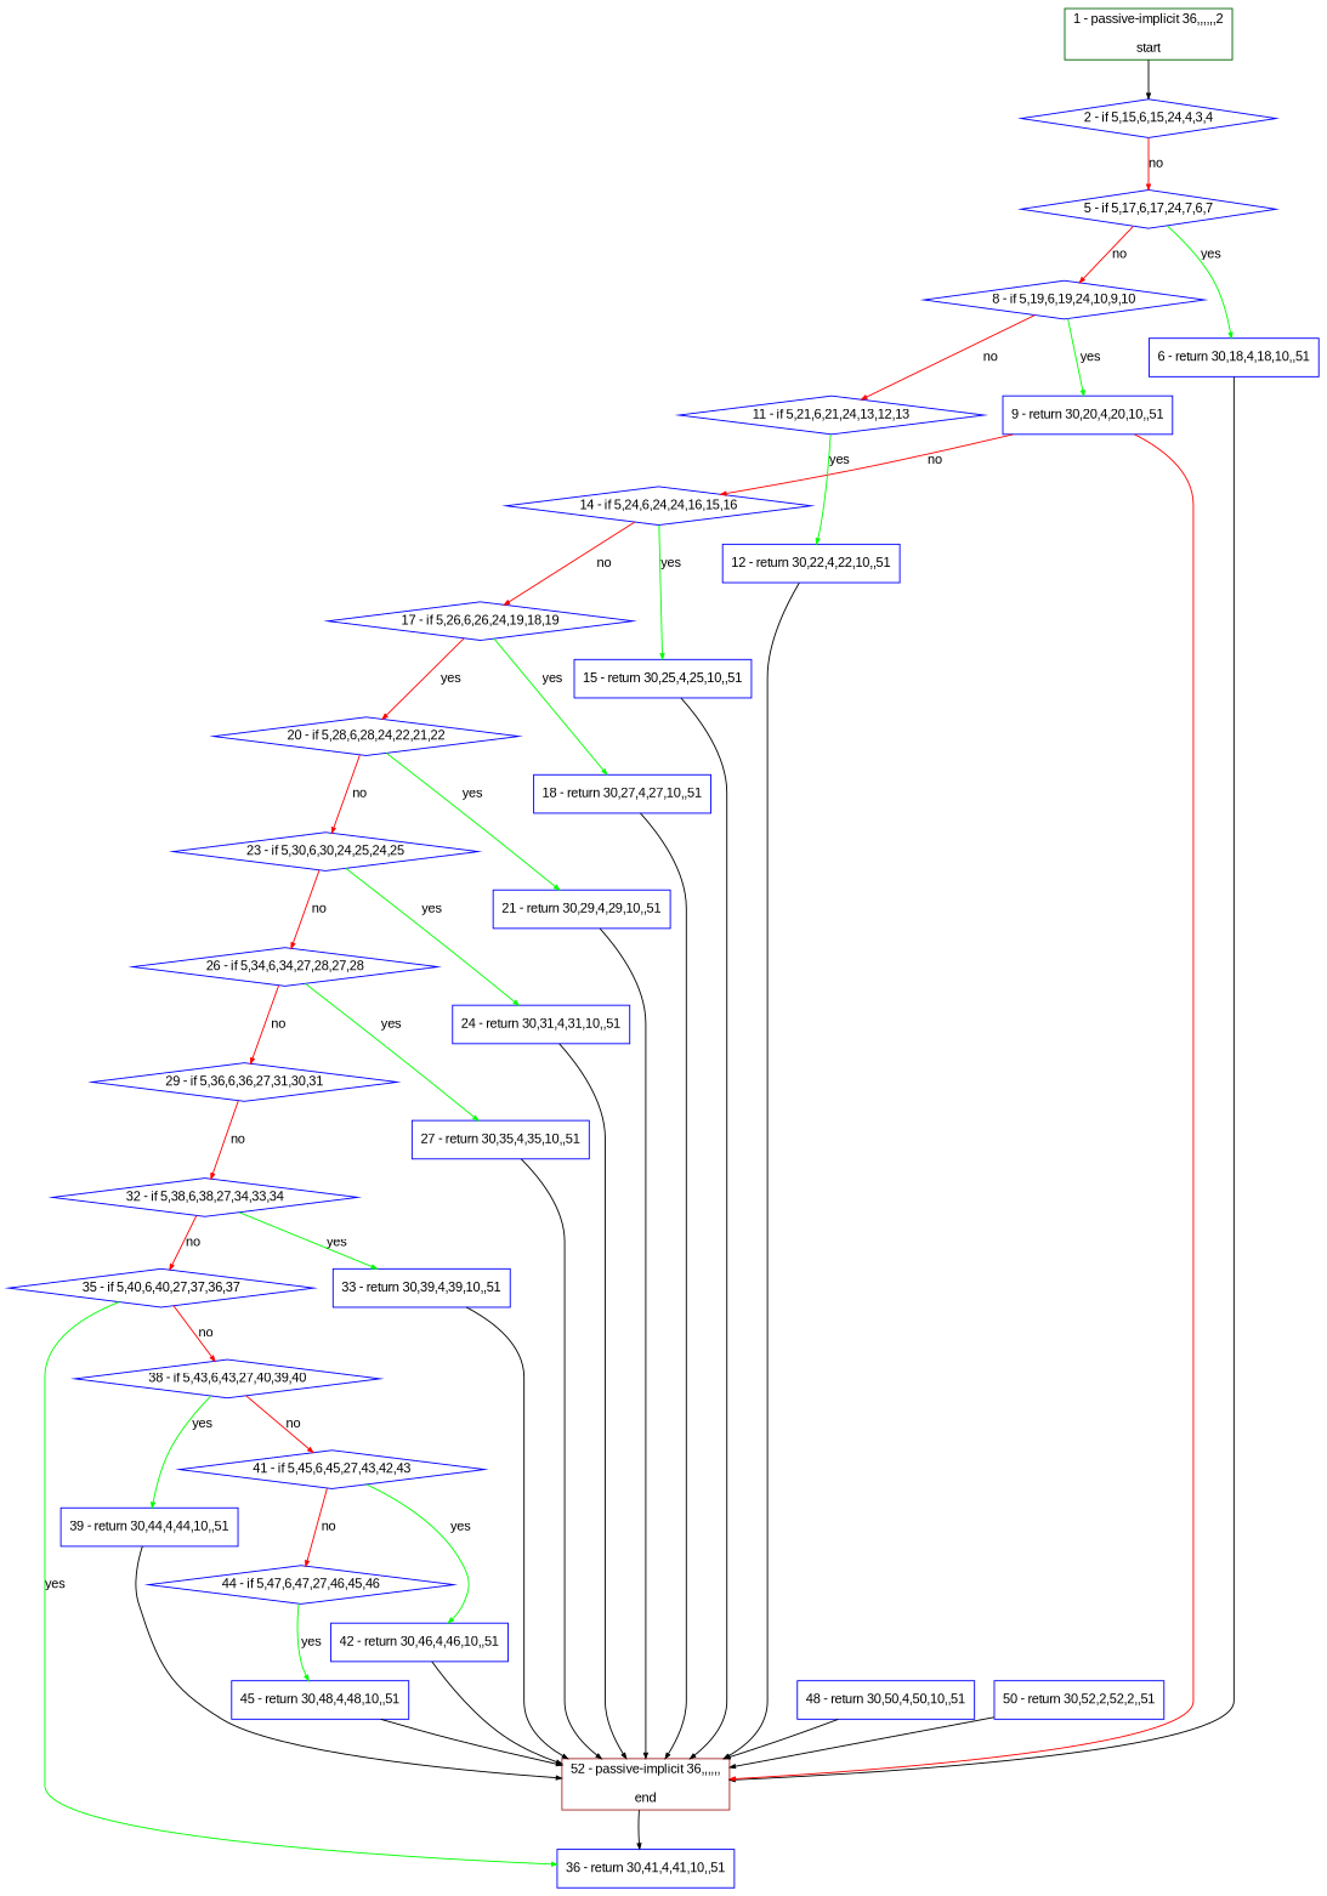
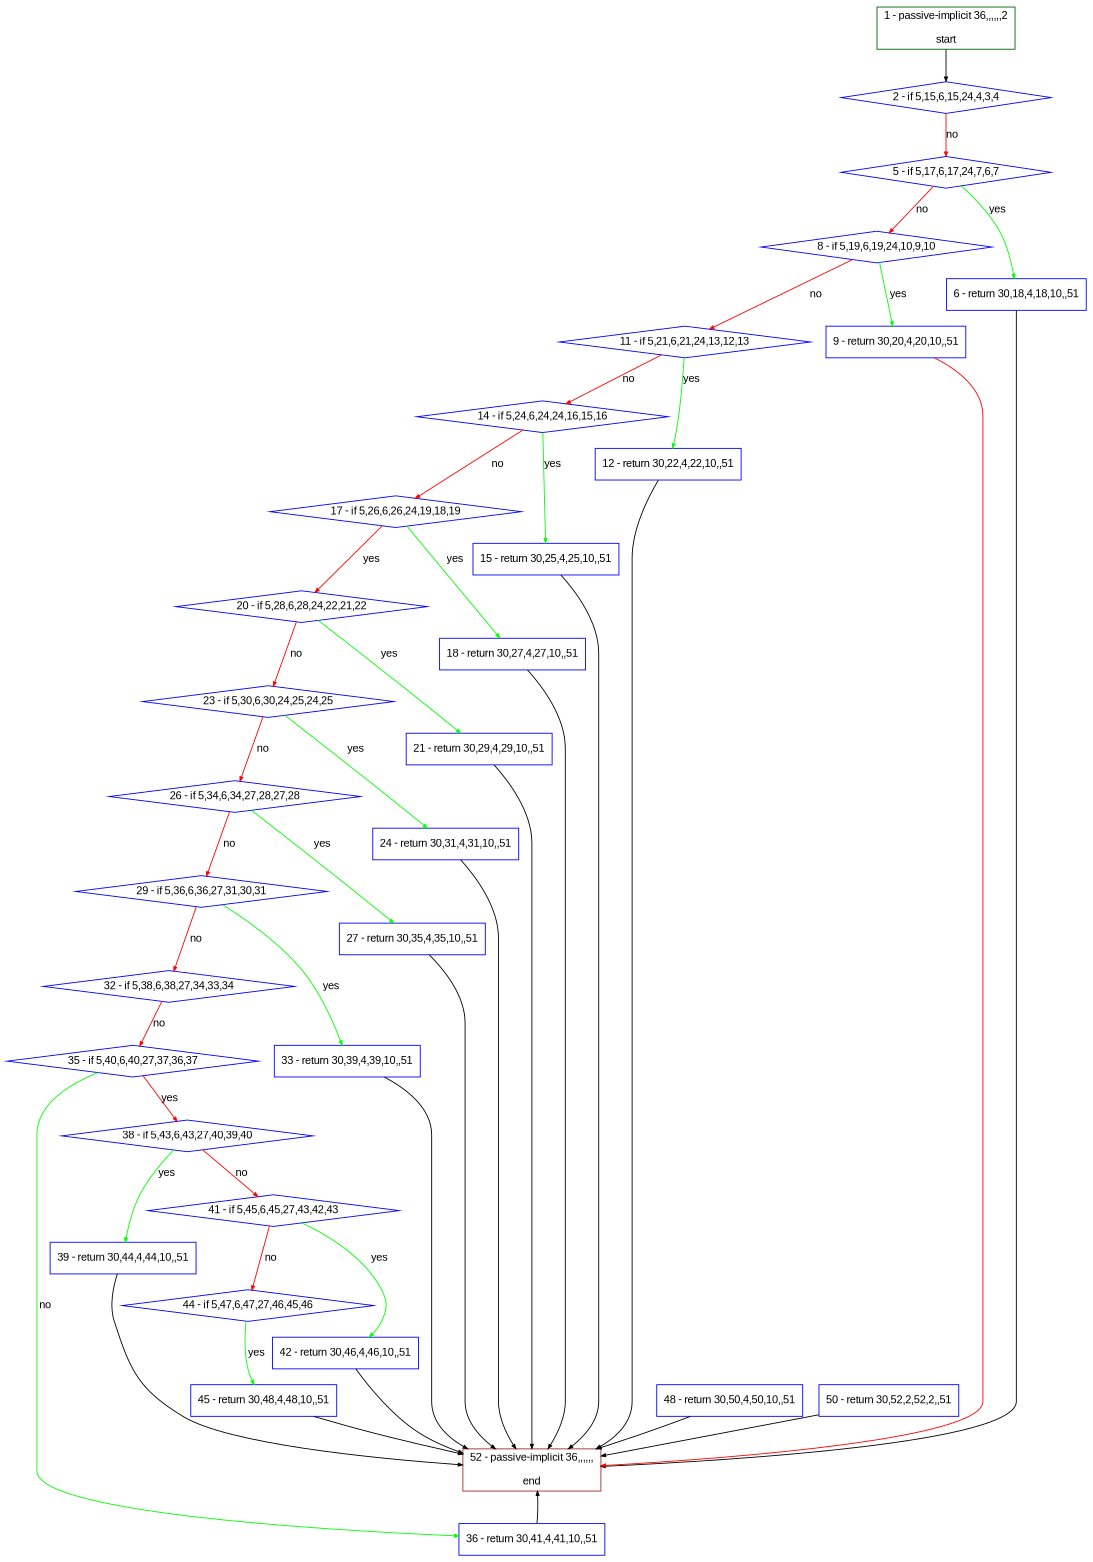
  digraph {
    bgcolor=white
    compound=true
    fillcolor="#FFFFCC"
    fontname=Arial
    fontsize=12
    pack=true
    packmode=clust
    style="rounded,filled"
    node [color="#0000ff" compound=true fillcolor="#ffffff" fixedsize=false fontname=Arial fontsize=12 node_initialized=no shape=box style=filled]
    edge [arrowhead=normal arrowsize=0.5 arrowtail=none color="#ff0000" compound=true dir=forward fontcolor=black fontname=Arial fontsize=12]
    n1 [label="2 - if 5,15,6,15,24,4,3,4" shape=diamond]
    n2 [label="5 - if 5,17,6,17,24,7,6,7" shape=diamond]
    n3 [label="6 - return 30,18,4,18,10,,51"]
    n4 [label="8 - if 5,19,6,19,24,10,9,10" shape=diamond]
    n5 [color="#006400" label="1 - passive-implicit 36,,,,,,2\n\nstart"]
    n6 [color="#a52a2a" label="52 - passive-implicit 36,,,,,,\n\nend"]
    n7 [label="9 - return 30,20,4,20,10,,51"]
    n8 [label="11 - if 5,21,6,21,24,13,12,13" shape=diamond]
    n9 [label="12 - return 30,22,4,22,10,,51"]
    n10 [label="14 - if 5,24,6,24,24,16,15,16" shape=diamond]
    n11 [label="15 - return 30,25,4,25,10,,51"]
    n12 [label="17 - if 5,26,6,26,24,19,18,19" shape=diamond]
    n13 [label="18 - return 30,27,4,27,10,,51"]
    n14 [label="20 - if 5,28,6,28,24,22,21,22" shape=diamond]
    n15 [label="21 - return 30,29,4,29,10,,51"]
    n16 [label="23 - if 5,30,6,30,24,25,24,25" shape=diamond]
    n17 [label="24 - return 30,31,4,31,10,,51"]
    n18 [label="26 - if 5,34,6,34,27,28,27,28" shape=diamond]
    n19 [label="27 - return 30,35,4,35,10,,51"]
    n20 [label="29 - if 5,36,6,36,27,31,30,31" shape=diamond]
    n21 [label="32 - if 5,38,6,38,27,34,33,34" shape=diamond]
    n22 [label="33 - return 30,39,4,39,10,,51"]
    n23 [label="35 - if 5,40,6,40,27,37,36,37" shape=diamond]
    n24 [label="36 - return 30,41,4,41,10,,51"]
    n25 [label="38 - if 5,43,6,43,27,40,39,40" shape=diamond]
    n26 [label="39 - return 30,44,4,44,10,,51"]
    n27 [label="41 - if 5,45,6,45,27,43,42,43" shape=diamond]
    n28 [label="42 - return 30,46,4,46,10,,51"]
    n29 [label="44 - if 5,47,6,47,27,46,45,46" shape=diamond]
    n30 [label="45 - return 30,48,4,48,10,,51"]
    n31 [label="48 - return 30,50,4,50,10,,51"]
    n32 [label="50 - return 30,52,2,52,2,,51"]
    n1 -> n2 [label=no]
    n2 -> n3 [color="#00ff00" label=yes]
    n2 -> n4 [label=no]
    n3 -> n6 [color="#000000"]
    n4 -> n7 [color="#00ff00" label=yes]
    n4 -> n8 [label=no]
    n5 -> n1 [color="#000000"]
    n7 -> n6
    n8 -> n9 [color="#00ff00" label=yes]
-   n7 -> n10 [label=no]
+   n8 -> n10 [label=no]
    n9 -> n6 [color="#000000"]
    n10 -> n11 [color="#00ff00" label=yes]
    n10 -> n12 [label=no]
    n11 -> n6 [color="#000000"]
    n12 -> n13 [color="#00ff00" label=yes]
    n12 -> n14 [label=yes]
    n13 -> n6 [color="#000000"]
    n14 -> n15 [color="#00ff00" label=yes]
    n14 -> n16 [label=no]
    n15 -> n6 [color="#000000"]
    n16 -> n17 [color="#00ff00" label=yes]
    n16 -> n18 [label=no]
    n17 -> n6 [color="#000000"]
    n18 -> n19 [color="#00ff00" label=yes]
    n18 -> n20 [label=no]
    n19 -> n6 [color="#000000"]
    n20 -> n21 [label=no]
-   n21 -> n22 [color="#00ff00" label=yes]
+   n20 -> n22 [color="#00ff00" label=yes]
    n21 -> n23 [label=no]
    n22 -> n6 [color="#000000"]
-   n23 -> n24 [color="#00ff00" label=yes]
-   n23 -> n25 [label=no]
-   n6 -> n24 [color="#000000"]
+   n23 -> n24 [color="#00ff00" label=no]
+   n23 -> n25 [label=yes]
+   n24 -> n6 [color="#000000"]
    n25 -> n26 [color="#00ff00" label=yes]
    n25 -> n27 [label=no]
    n26 -> n6 [color="#000000"]
    n27 -> n28 [color="#00ff00" label=yes]
    n27 -> n29 [label=no]
    n28 -> n6 [color="#000000"]
    n29 -> n30 [color="#00ff00" label=yes]
    n30 -> n6 [color="#000000"]
    n31 -> n6 [color="#000000"]
    n32 -> n6 [color="#000000"]
  }
